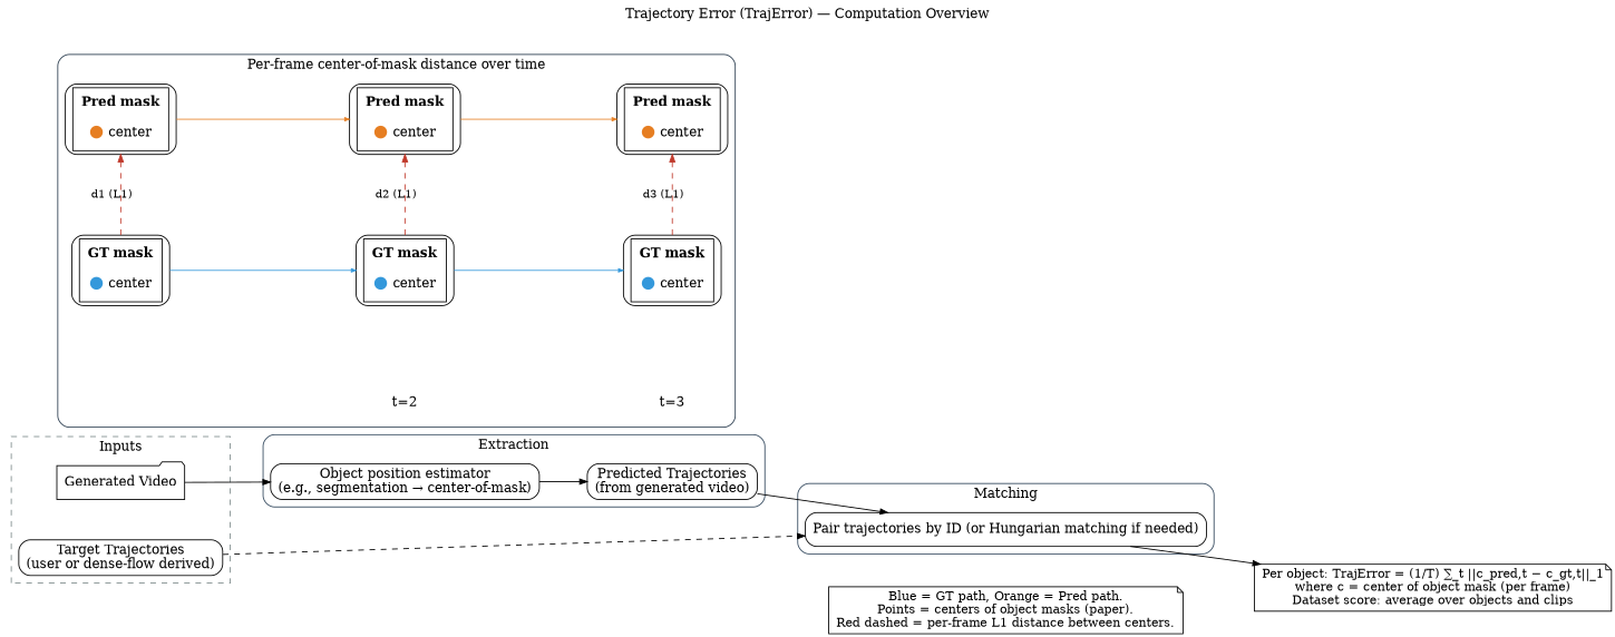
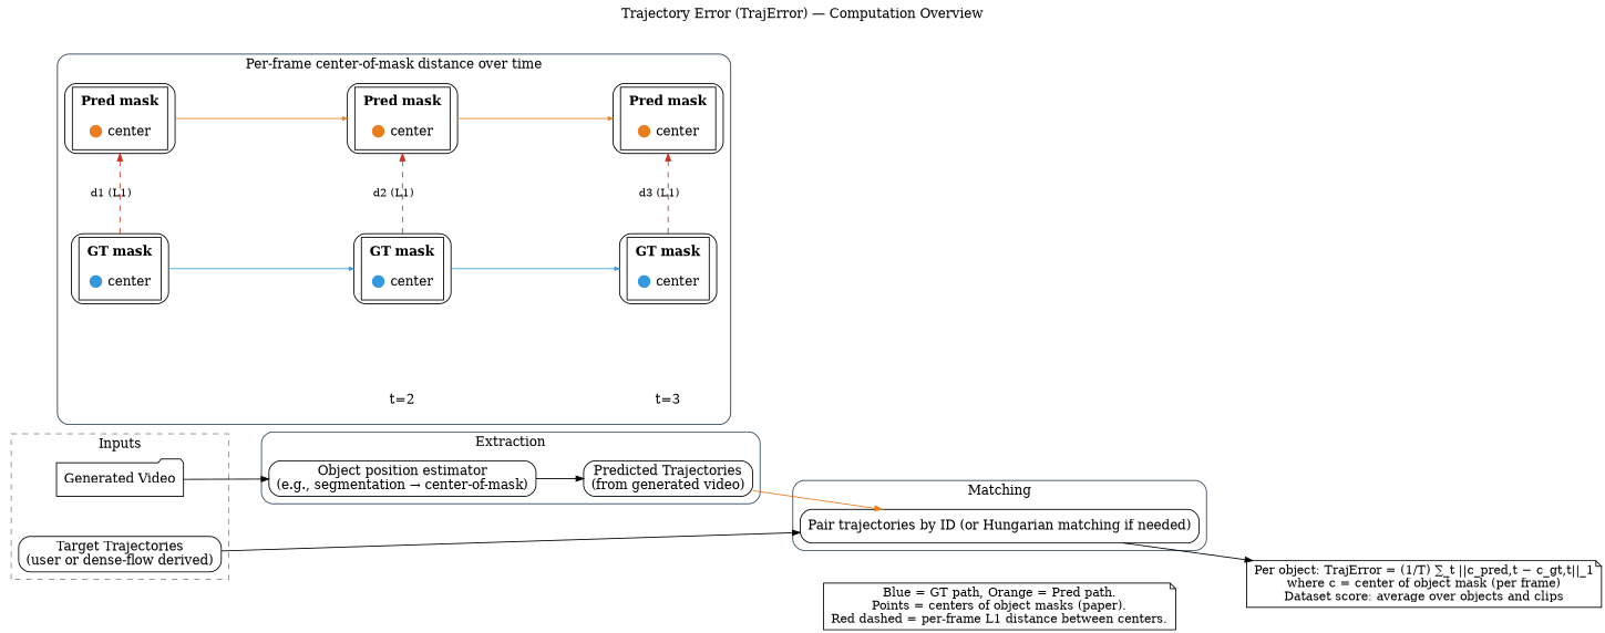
  digraph {
    compound=true
    fontsize=14
    label="Trajectory Error (TrajError) — Computation Overview"
    labelloc=t
    nodesep=0.6
    rankdir=LR
    ranksep=0.7
    node [fontsize=14 shape=box style=rounded]
    edge [arrowsize=0.8 fontsize=12]
    n1 [label="Target Trajectories\n(user or dense-flow derived)"]
    n2 [label="Generated Video" shape=folder]
    n3 [label="Object position estimator\n(e.g., segmentation → center-of-mask)"]
    n4 [label="Predicted Trajectories\n(from generated video)"]
    n5 [label="Pair trajectories by ID (or Hungarian matching if needed)"]
    n6 [label=<       <TABLE BORDER="1" CELLBORDER="0" CELLPADDING="6">         <TR><TD><B>GT mask</B></TD></TR>         <TR><TD ALIGN="CENTER"><FONT COLOR="#3498db" POINT-SIZE="18">&#9679;</FONT> center</TD></TR>       </TABLE>     >]
    n7 [label=<       <TABLE BORDER="1" CELLBORDER="0" CELLPADDING="6">         <TR><TD><B>Pred mask</B></TD></TR>         <TR><TD ALIGN="CENTER"><FONT COLOR="#e67e22" POINT-SIZE="18">&#9679;</FONT> center</TD></TR>       </TABLE>     >]
    n8 [label="t=2" shape=plaintext]
    n9 [label=<       <TABLE BORDER="1" CELLBORDER="0" CELLPADDING="6">         <TR><TD><B>GT mask</B></TD></TR>         <TR><TD ALIGN="CENTER"><FONT COLOR="#3498db" POINT-SIZE="18">&#9679;</FONT> center</TD></TR>       </TABLE>     >]
    n10 [label=<       <TABLE BORDER="1" CELLBORDER="0" CELLPADDING="6">         <TR><TD><B>Pred mask</B></TD></TR>         <TR><TD ALIGN="CENTER"><FONT COLOR="#e67e22" POINT-SIZE="18">&#9679;</FONT> center</TD></TR>       </TABLE>     >]
    n11 [label="t=3" shape=plaintext]
    n12 [label=<       <TABLE BORDER="1" CELLBORDER="0" CELLPADDING="6">         <TR><TD><B>GT mask</B></TD></TR>         <TR><TD ALIGN="CENTER"><FONT COLOR="#3498db" POINT-SIZE="18">&#9679;</FONT> center</TD></TR>       </TABLE>     >]
    n13 [label=<       <TABLE BORDER="1" CELLBORDER="0" CELLPADDING="6">         <TR><TD><B>Pred mask</B></TD></TR>         <TR><TD ALIGN="CENTER"><FONT COLOR="#e67e22" POINT-SIZE="18">&#9679;</FONT> center</TD></TR>       </TABLE>     >]
    n14 [fontsize=13 label="Per object: TrajError = (1/T) ∑_t ||c_pred,t − c_gt,t||_1\nwhere c = center of object mask (per frame)\nDataset score: average over objects and clips" shape=note]
    n15 [fontsize=13 label="Blue = GT path, Orange = Pred path.\nPoints = centers of object masks (paper).\nRed dashed = per-frame L1 distance between centers." shape=note]
    subgraph cluster_1 {
      color="#7f8c8d"
      label=Inputs
      style=dashed
      n1
      n2
    }
    subgraph cluster_2 {
      color="#34495e"
      label=Extraction
      style=rounded
      n3
      n4
    }
    subgraph cluster_3 {
      color="#34495e"
      label=Matching
      style=rounded
      n5
    }
    subgraph cluster_4 {
      color="#2c3e50"
      label="Per-frame center-of-mask distance over time"
      style=rounded
      subgraph sub_5 {
        color="#2c3e50"
        label="Per-frame center-of-mask distance over time"
        rank=same
        style=rounded
        n6
        n7
      }
      subgraph sub_6 {
        color="#2c3e50"
        label="Per-frame center-of-mask distance over time"
        rank=same
        style=rounded
        n8
        n9
        n10
      }
      subgraph sub_7 {
        color="#2c3e50"
        label="Per-frame center-of-mask distance over time"
        rank=same
        style=rounded
        n11
        n12
        n13
      }
    }
-   n1 -> n5 [style=dashed]
+   n1 -> n5
    n2 -> n3
    n3 -> n4
-   n4 -> n5
+   n4 -> n5 [color="#e67e22"]
    n5 -> n14
    n6 -> n7 [style=invis]
    n6 -> n7 [color="#c0392b" label="d1 (L1)" style=dashed]
    n6 -> n9 [arrowsize=0.5 color="#3498db"]
    n7 -> n10 [arrowsize=0.5 color="#e67e22"]
    n8 -> n9 [style=invis]
    n9 -> n10 [style=invis]
    n9 -> n10 [color="#c0392b" label="d2 (L1)" style=dashed]
    n9 -> n12 [arrowsize=0.5 color="#3498db"]
    n10 -> n13 [arrowsize=0.5 color="#e67e22"]
    n11 -> n12 [style=invis]
    n12 -> n13 [style=invis]
    n12 -> n13 [color="#c0392b" label="d3 (L1)" style=dashed]
    n15 -> n14 [style=invis]
  }
